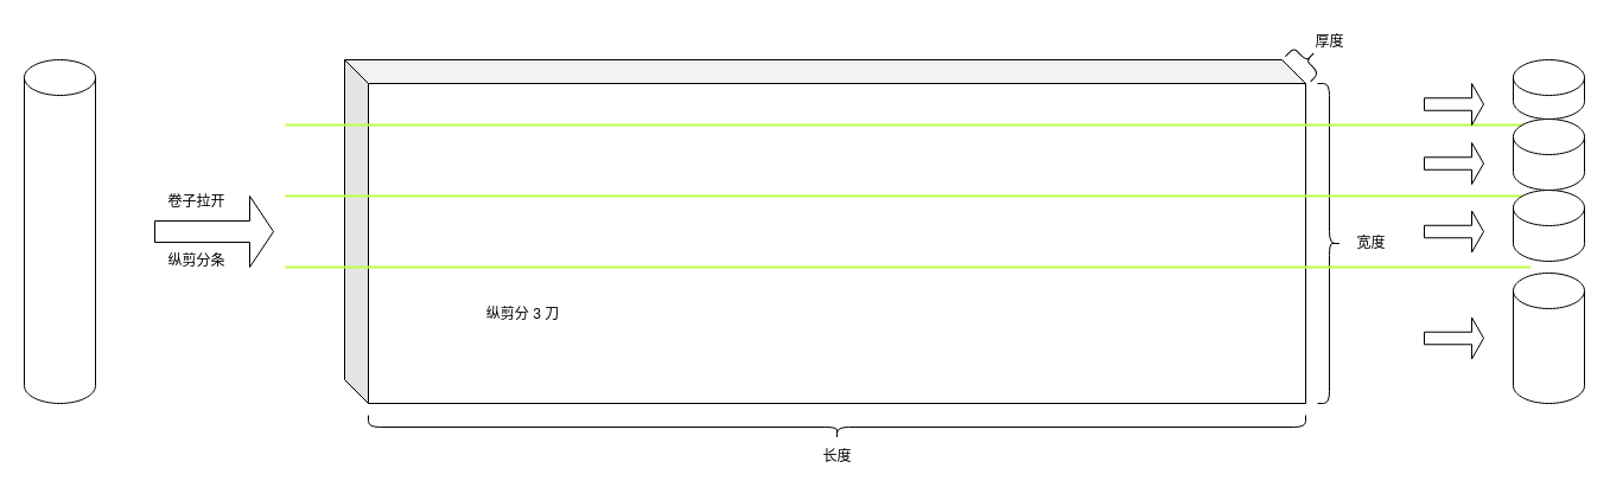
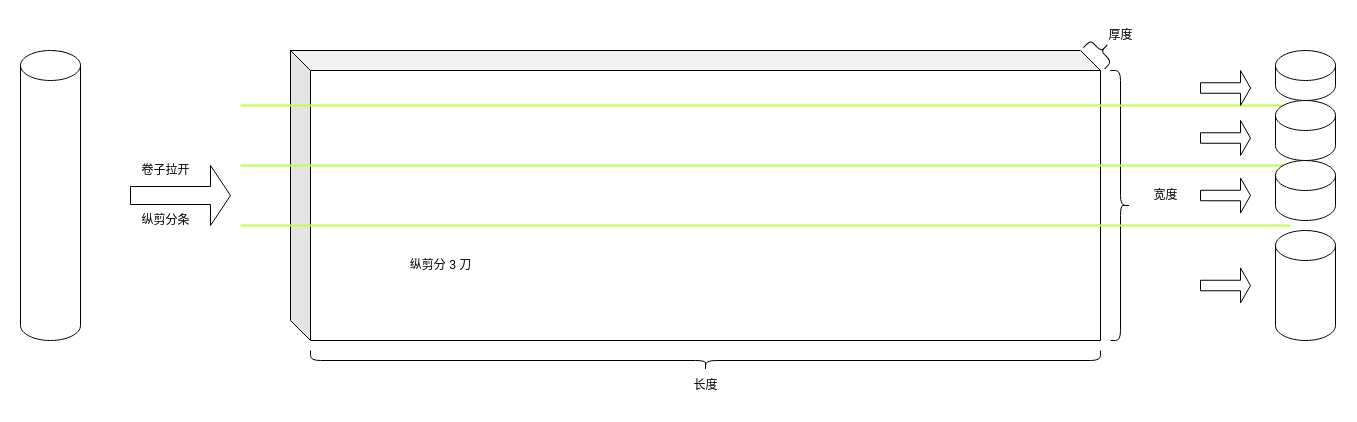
  <mxCell id="0" />
  <mxCell id="1" parent="0" />
  <mxCell id="2" value="" style="shape=cube;whiteSpace=wrap;html=1;boundedLbl=1;backgroundOutline=1;darkOpacity=0.05;darkOpacity2=0.1;" parent="1" vertex="1"><mxGeometry x="290" y="50" width="810" height="290" as="geometry" /></mxCell>
  <mxCell id="3" value="" style="shape=curlyBracket;whiteSpace=wrap;html=1;rounded=1;flipH=1;" parent="1" vertex="1"><mxGeometry x="1110" y="70" width="20" height="270" as="geometry" /></mxCell>
- <mxCell id="4" value="宽度" style="text;html=1;align=center;verticalAlign=middle;resizable=0;points=[];autosize=1;strokeColor=none;fillColor=none;" parent="1" vertex="1"><mxGeometry x="1130" y="190" width="50" height="30" as="geometry" /></mxCell>
+ <mxCell id="4" value="宽度" style="text;html=1;align=center;verticalAlign=middle;resizable=0;points=[];autosize=1;strokeColor=none;fillColor=none;" parent="1" vertex="1"><mxGeometry x="1140" y="180" width="50" height="30" as="geometry" /></mxCell>
  <mxCell id="5" value="" style="shape=curlyBracket;whiteSpace=wrap;html=1;rounded=1;flipH=1;direction=north;" parent="1" vertex="1"><mxGeometry x="310" y="350" width="790" height="20" as="geometry" /></mxCell>
  <mxCell id="6" value="长度" style="text;html=1;align=center;verticalAlign=middle;resizable=0;points=[];autosize=1;strokeColor=none;fillColor=none;" parent="1" vertex="1"><mxGeometry x="680" y="370" width="50" height="30" as="geometry" /></mxCell>
  <mxCell id="7" value="" style="shape=curlyBracket;whiteSpace=wrap;html=1;rounded=1;rotation=135;" parent="1" vertex="1"><mxGeometry x="1090.61" y="35.61" width="20" height="30" as="geometry" /></mxCell>
  <mxCell id="8" value="厚度" style="text;html=1;align=center;verticalAlign=middle;resizable=0;points=[];autosize=1;strokeColor=none;fillColor=none;" parent="1" vertex="1"><mxGeometry x="1095" y="20" width="50" height="30" as="geometry" /></mxCell>
  <mxCell id="9" value="" style="line;strokeWidth=2;html=1;strokeColor=#BDFF4A;" parent="1" vertex="1"><mxGeometry x="240" y="100" width="1050" height="10" as="geometry" /></mxCell>
  <mxCell id="10" value="" style="line;strokeWidth=2;html=1;strokeColor=#BDFF4A;" parent="1" vertex="1"><mxGeometry x="240" y="160" width="1050" height="10" as="geometry" /></mxCell>
  <mxCell id="11" value="" style="line;strokeWidth=2;html=1;strokeColor=#BDFF4A;" parent="1" vertex="1"><mxGeometry x="240" y="220" width="1050" height="10" as="geometry" /></mxCell>
  <mxCell id="12" value="纵剪分 3 刀" style="text;html=1;align=center;verticalAlign=middle;resizable=0;points=[];autosize=1;strokeColor=none;fillColor=none;" parent="1" vertex="1"><mxGeometry x="400" y="250" width="80" height="30" as="geometry" /></mxCell>
  <mxCell id="13" value="" style="shape=singleArrow;direction=east;whiteSpace=wrap;html=1;strokeColor=#000000;" parent="1" vertex="1"><mxGeometry x="130" y="165" width="100" height="60" as="geometry" /></mxCell>
  <mxCell id="14" value="&lt;span style=&quot;&quot;&gt;卷子拉开&lt;/span&gt;" style="text;html=1;align=center;verticalAlign=middle;resizable=0;points=[];autosize=1;strokeColor=none;fillColor=none;" parent="1" vertex="1"><mxGeometry x="130" y="155" width="70" height="30" as="geometry" /></mxCell>
  <mxCell id="15" value="纵剪分条" style="text;html=1;align=center;verticalAlign=middle;resizable=0;points=[];autosize=1;strokeColor=none;fillColor=none;" parent="1" vertex="1"><mxGeometry x="130" y="205" width="70" height="30" as="geometry" /></mxCell>
  <mxCell id="16" value="" style="shape=cylinder3;whiteSpace=wrap;html=1;boundedLbl=1;backgroundOutline=1;size=15;strokeColor=#000000;" parent="1" vertex="1"><mxGeometry x="20" y="50" width="60" height="290" as="geometry" /></mxCell>
  <mxCell id="17" value="" style="shape=cylinder3;whiteSpace=wrap;html=1;boundedLbl=1;backgroundOutline=1;size=15;strokeColor=#000000;" parent="1" vertex="1"><mxGeometry x="1275" y="50" width="60" height="50" as="geometry" /></mxCell>
  <mxCell id="18" value="" style="shape=cylinder3;whiteSpace=wrap;html=1;boundedLbl=1;backgroundOutline=1;size=15;strokeColor=#000000;" parent="1" vertex="1"><mxGeometry x="1275" y="100" width="60" height="60" as="geometry" /></mxCell>
  <mxCell id="19" value="" style="shape=cylinder3;whiteSpace=wrap;html=1;boundedLbl=1;backgroundOutline=1;size=15;strokeColor=#000000;" parent="1" vertex="1"><mxGeometry x="1275" y="160" width="60" height="60" as="geometry" /></mxCell>
  <mxCell id="20" value="" style="shape=cylinder3;whiteSpace=wrap;html=1;boundedLbl=1;backgroundOutline=1;size=15;strokeColor=#000000;" parent="1" vertex="1"><mxGeometry x="1275" y="230" width="60" height="110" as="geometry" /></mxCell>
  <mxCell id="21" value="" style="shape=singleArrow;direction=east;whiteSpace=wrap;html=1;strokeColor=#000000;" parent="1" vertex="1"><mxGeometry x="1200" y="70" width="50" height="35" as="geometry" /></mxCell>
  <mxCell id="22" value="" style="shape=singleArrow;direction=east;whiteSpace=wrap;html=1;strokeColor=#000000;" parent="1" vertex="1"><mxGeometry x="1200" y="120" width="50" height="35" as="geometry" /></mxCell>
  <mxCell id="23" value="" style="shape=singleArrow;direction=east;whiteSpace=wrap;html=1;strokeColor=#000000;" parent="1" vertex="1"><mxGeometry x="1200" y="177.5" width="50" height="35" as="geometry" /></mxCell>
  <mxCell id="24" value="" style="shape=singleArrow;direction=east;whiteSpace=wrap;html=1;strokeColor=#000000;" parent="1" vertex="1"><mxGeometry x="1200" y="267.5" width="50" height="35" as="geometry" /></mxCell>
